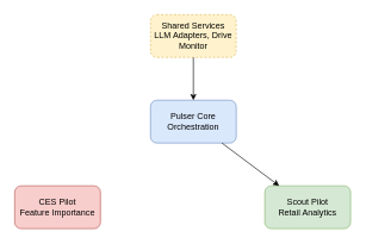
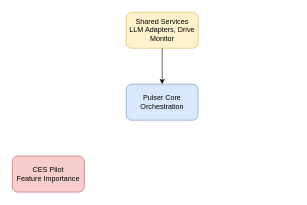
  <mxCell id="0" />
  <mxCell id="1" parent="0" />
  <mxCell id="2" value="Pulser Core&#10;Orchestration" style="rounded=1;whiteSpace=wrap;html=1;fillColor=#dae8fc;strokeColor=#6c8ebf;" vertex="1" parent="1"><mxGeometry x="210" y="140" width="120" height="60" as="geometry" /></mxCell>
  <mxCell id="3" value="CES Pilot&#10;Feature Importance" style="rounded=1;whiteSpace=wrap;html=1;fillColor=#f8cecc;strokeColor=#b85450;" vertex="1" parent="1"><mxGeometry x="20" y="260" width="120" height="60" as="geometry" /></mxCell>
- <mxCell id="4" value="Scout Pilot&#10;Retail Analytics" style="rounded=1;whiteSpace=wrap;html=1;fillColor=#d5e8d4;strokeColor=#82b366;" vertex="1" parent="1"><mxGeometry x="370" y="260" width="120" height="60" as="geometry" /></mxCell>
- <mxCell id="5" value="Shared Services&#10;LLM Adapters, Drive Monitor" style="rounded=1;whiteSpace=wrap;html=1;fillColor=#fff2cc;strokeColor=#d6b656;dashed=1;" vertex="1" parent="1"><mxGeometry x="210" y="20" width="120" height="60" as="geometry" /></mxCell>
+ <mxCell id="5" value="Shared Services&#10;LLM Adapters, Drive Monitor" style="rounded=1;whiteSpace=wrap;html=1;fillColor=#fff2cc;strokeColor=#d6b656;" vertex="1" parent="1"><mxGeometry x="210" y="20" width="120" height="60" as="geometry" /></mxCell>
  <mxCell id="6" edge="1" parent="1" source="5" target="2"><mxGeometry relative="1" as="geometry" /></mxCell>
- <mxCell id="7" edge="1" parent="1" source="2" target="4"><mxGeometry relative="1" as="geometry" /></mxCell>
